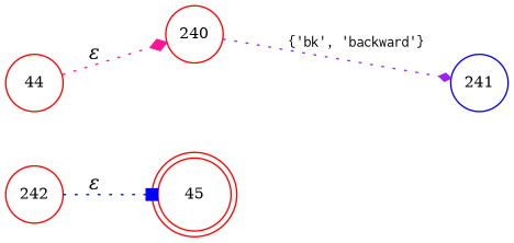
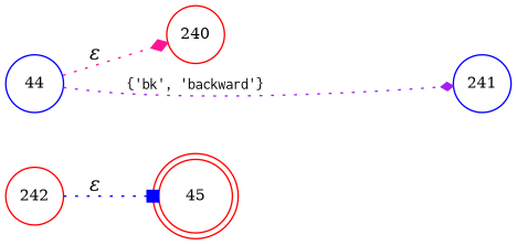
  digraph {
    rankdir=LR
    node [color=red fixedsize=true fontsize=11 shape=circle peripheries=1]
    edge [arrowhead=diamond fontname="Times-Italic" style=dotted]
    n1 [label=45 shape=doublecircle width=.6 peripheries=""]
    n2 [label=240 width=.55]
    n3 [color=blue label=241 width=.55]
    n4 [label=242 width=.55]
-   n5 [label=44 width=.55]
-   n2 -> n3 [arrowsize=.7 color=purple fontname=Courier fontsize=11 label="{'bk', 'backward'}"]
+   n5 [color=blue label=44 width=.55]
+   n5 -> n3 [arrowsize=.7 color=purple fontname=Courier fontsize=11 label="{'bk', 'backward'}"]
    n4 -> n1 [arrowhead=box color=blue label="&epsilon;"]
    n5 -> n2 [color=deeppink label="&epsilon;"]
  }
